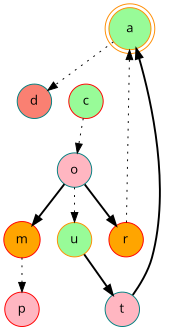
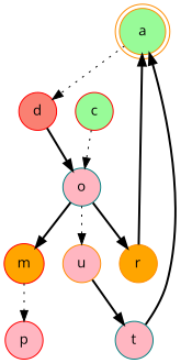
  digraph {
    fontname="Open Sans"
    node [color=red fillcolor=palegreen fontname="Open Sans" shape=circle style=filled]
    edge [fontname="Open Sans" style=bold]
    a [color=darkorange shape=doublecircle]
-   d [color=teal fillcolor=salmon]
+   d [fillcolor=salmon]
    o [color=teal fillcolor=lightpink]
    c
    m [fillcolor=orange]
-   r [fillcolor=orange]
-   u [color=darkorange]
+   r [color=darkorange fillcolor=orange]
+   u [color=darkorange fillcolor=lightpink]
    p [fillcolor=lightpink]
    t [color=teal fillcolor=lightpink]
    a -> d [style=dotted]
+   d -> o
    o -> m
    o -> r
    o -> u [style=dotted]
    c -> o [style=dotted]
    m -> p [style=dotted]
-   r -> a [style=dotted]
+   r -> a
    u -> t
    t -> a
  }
